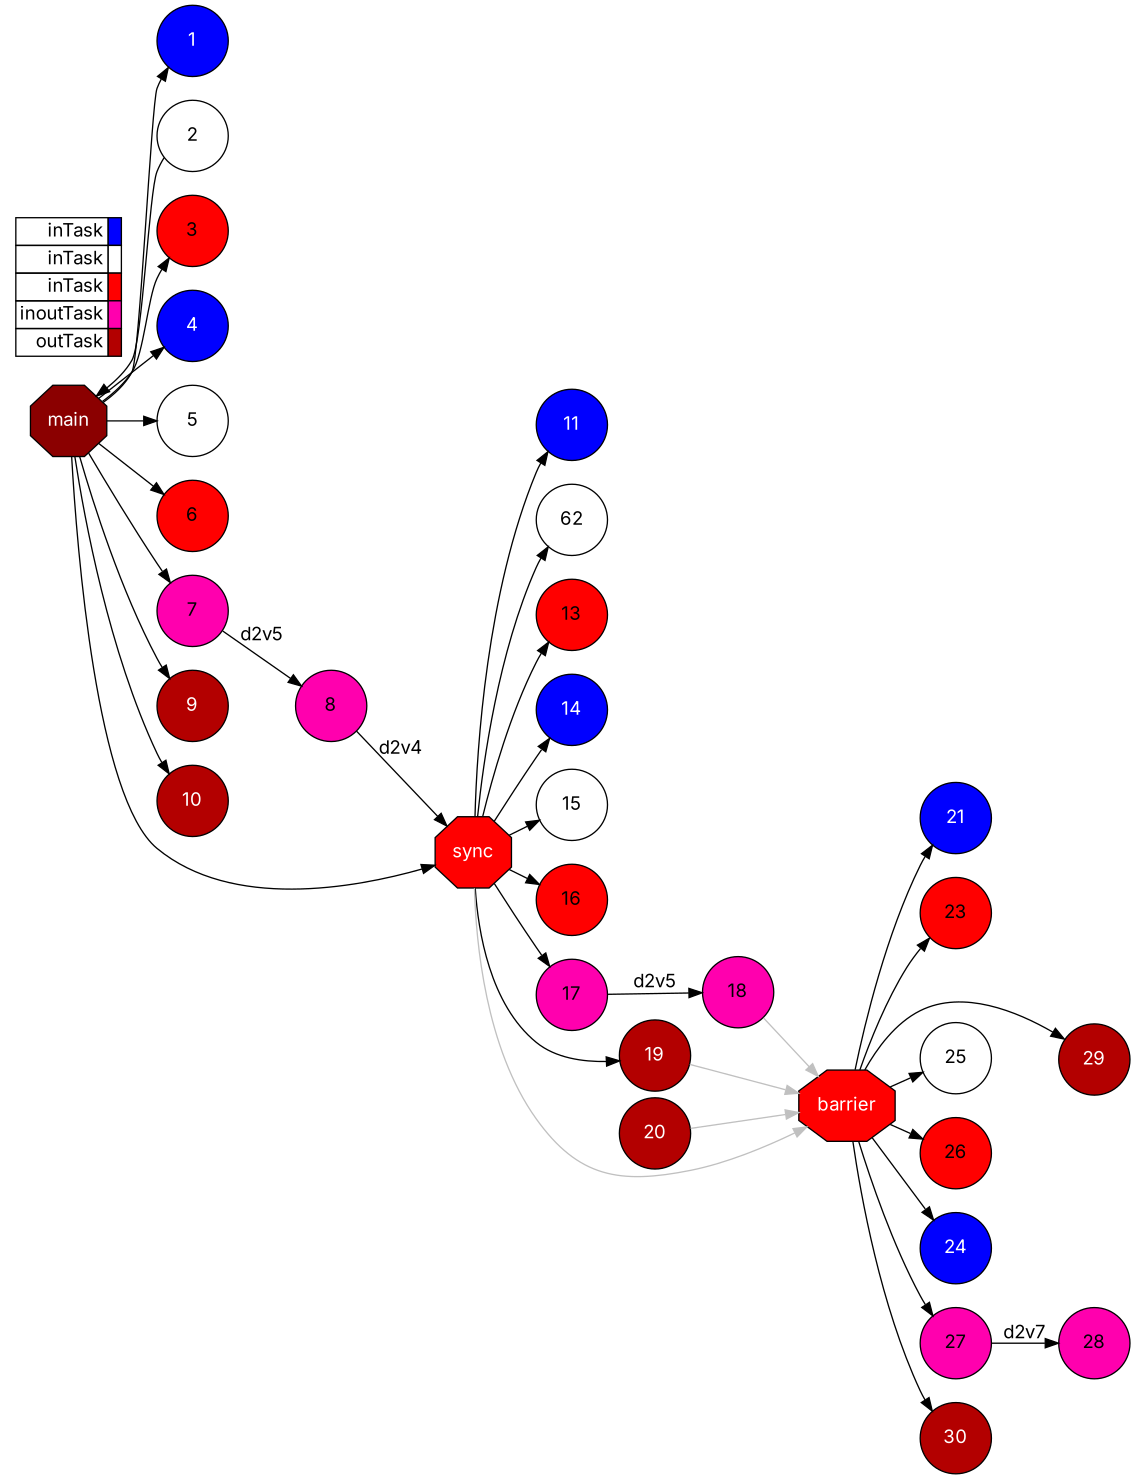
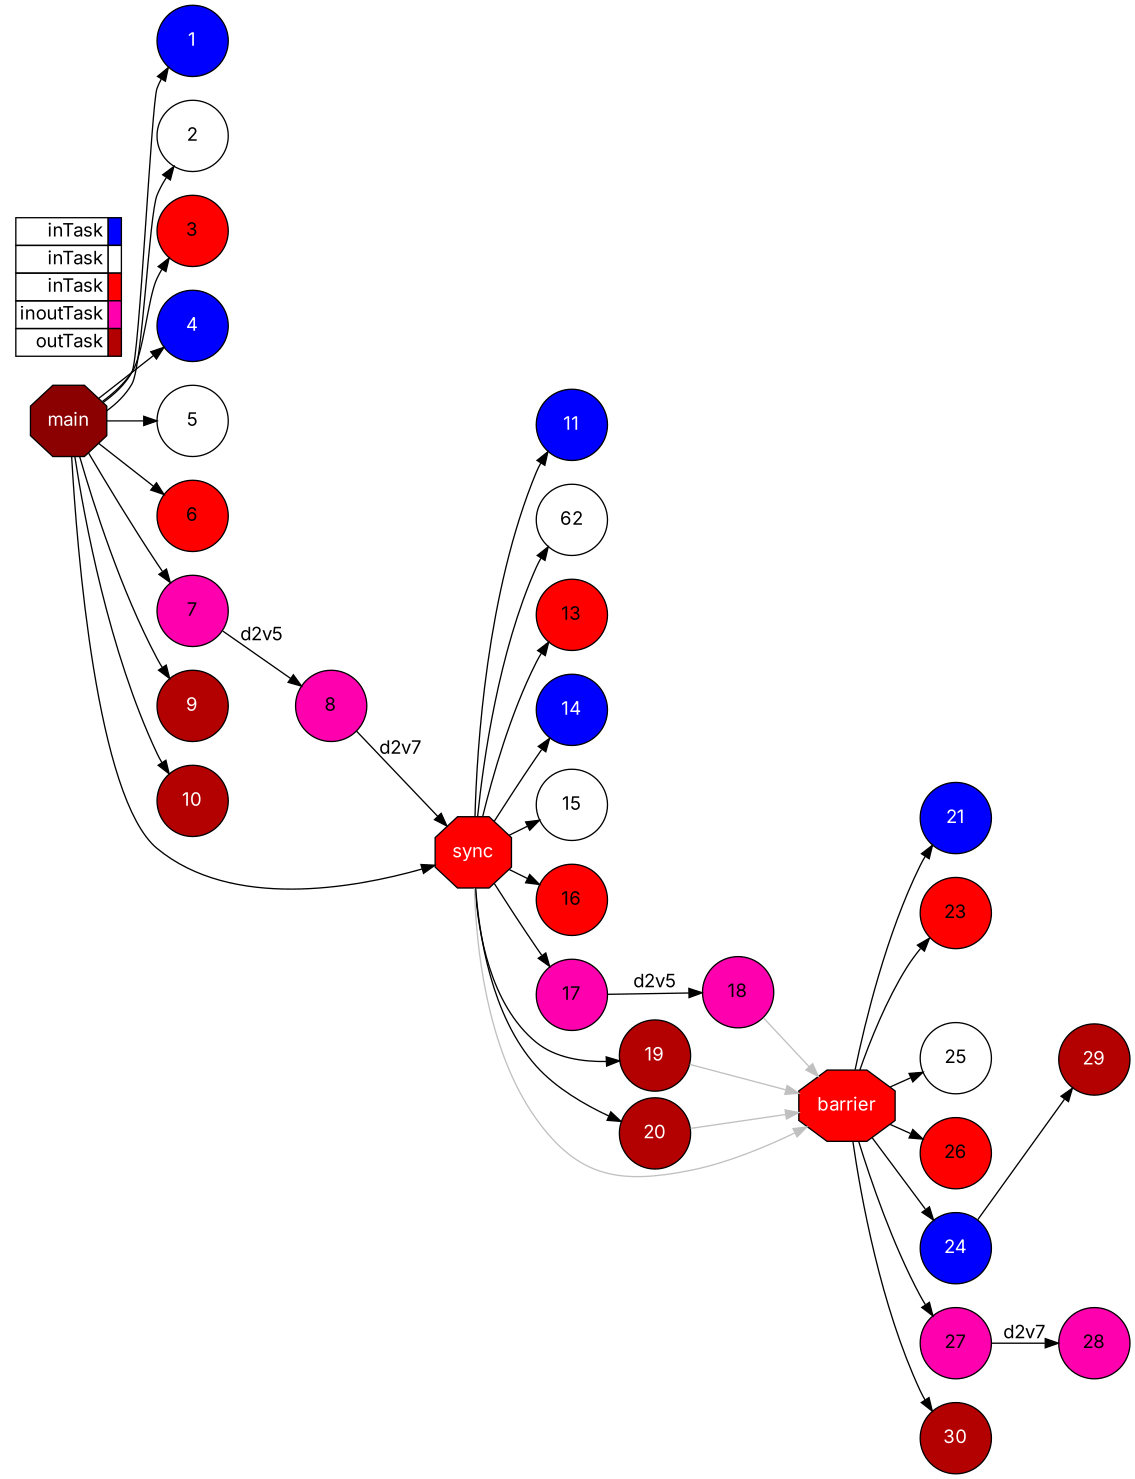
  digraph {
    compound=true
    fontname=Inter
    labeljust=l
    newrank=true
    rankdir=LR
    node [fillcolor="#ff0000" fontcolor="#000000" fontname=Inter shape=circle style=filled]
    edge [fontname=Inter]
    n1 [fillcolor="#8B0000" fontcolor="#FFFFFF" height=0.75 label=main shape=octagon]
    1 [fillcolor="#0000ff" fontcolor="#ffffff" height=0.75]
    2 [fillcolor="#ffffff" height=0.75]
    3 [height=0.75]
    4 [fillcolor="#0000ff" fontcolor="#ffffff" height=0.75]
    5 [fillcolor="#ffffff" height=0.75]
    6 [height=0.75]
    7 [fillcolor="#ff00ae" height=0.75]
    9 [fillcolor="#b30000" fontcolor="#ffffff" height=0.75]
    10 [fillcolor="#b30000" fontcolor="#ffffff" height=0.75]
    n11 [fontcolor="#FFFFFF" height=0.75 label=sync shape=octagon]
    8 [fillcolor="#ff00ae" height=0.75]
    11 [fillcolor="#0000ff" fontcolor="#ffffff" height=0.75]
    n14 [fillcolor="#ffffff" height=0.75 label=62]
    13 [height=0.75]
    14 [fillcolor="#0000ff" fontcolor="#ffffff" height=0.75]
    15 [fillcolor="#ffffff" height=0.75]
    16 [height=0.75]
    17 [fillcolor="#ff00ae" height=0.75]
    19 [fillcolor="#b30000" fontcolor="#ffffff" height=0.75]
    20 [fillcolor="#b30000" fontcolor="#ffffff" height=0.75]
    n22 [fontcolor="#FFFFFF" height=0.75 label=barrier shape=octagon]
    18 [fillcolor="#ff00ae" height=0.75]
    21 [fillcolor="#0000ff" fontcolor="#ffffff" height=0.75]
    23 [height=0.75]
    24 [fillcolor="#0000ff" fontcolor="#ffffff" height=0.75]
    25 [fillcolor="#ffffff" height=0.75]
    26 [height=0.75]
    27 [fillcolor="#ff00ae" height=0.75]
    29 [fillcolor="#b30000" fontcolor="#ffffff" height=0.75]
    30 [fillcolor="#b30000" fontcolor="#ffffff" height=0.75]
    28 [fillcolor="#ff00ae" height=0.75]
    n33 [height=0.75 label=<       <table border="0" cellpadding="2" cellspacing="0" cellborder="1"> <tr> <td align="right">inTask</td> <td bgcolor="#0000ff">&nbsp;</td> </tr> <tr> <td align="right">inTask</td> <td bgcolor="#ffffff">&nbsp;</td> </tr> <tr> <td align="right">inTask</td> <td bgcolor="#ff0000">&nbsp;</td> </tr> <tr> <td align="right">inoutTask</td> <td bgcolor="#ff00ae">&nbsp;</td> </tr> <tr> <td align="right">outTask</td> <td bgcolor="#b30000">&nbsp;</td> </tr>       </table>     > shape=plaintext fillcolor="" fontcolor="" style=""]
    subgraph sub_1 {
      ranksep=0.20
      n1
      1
      2
      3
      4
      5
      6
      7
      9
      10
      n11
      8
      11
      n14
      13
      14
      15
      16
      17
      19
      20
      n22
      18
      21
      23
      24
      25
      26
      27
      29
      30
      28
    }
    subgraph sub_2 {
      label=Legend
      rank=sink
      ranksep=0.20
      n33
    }
    n1 -> 1
-   2 -> n1
+   n1 -> 2
    n1 -> 3
    n1 -> 4
    n1 -> 5
    n1 -> 6
    n1 -> 7
    n1 -> 9
    n1 -> 10
    n1 -> n11
    7 -> 8 [label=d2v5]
    n11 -> 11
    n11 -> n14
    n11 -> 13
    n11 -> 14
    n11 -> 15
    n11 -> 16
    n11 -> 17
    n11 -> 19
+   n11 -> 20
    n11 -> n22 [color=grey]
-   8 -> n11 [label=d2v4]
+   8 -> n11 [label=d2v7]
    17 -> 18 [label=d2v5]
    19 -> n22 [color=grey]
    20 -> n22 [color=grey]
    n22 -> 21
    n22 -> 23
    n22 -> 24
    n22 -> 25
    n22 -> 26
    n22 -> 27
-   n22 -> 29
+   24 -> 29
    n22 -> 30
    18 -> n22 [color=grey]
    27 -> 28 [label=d2v7]
  }
